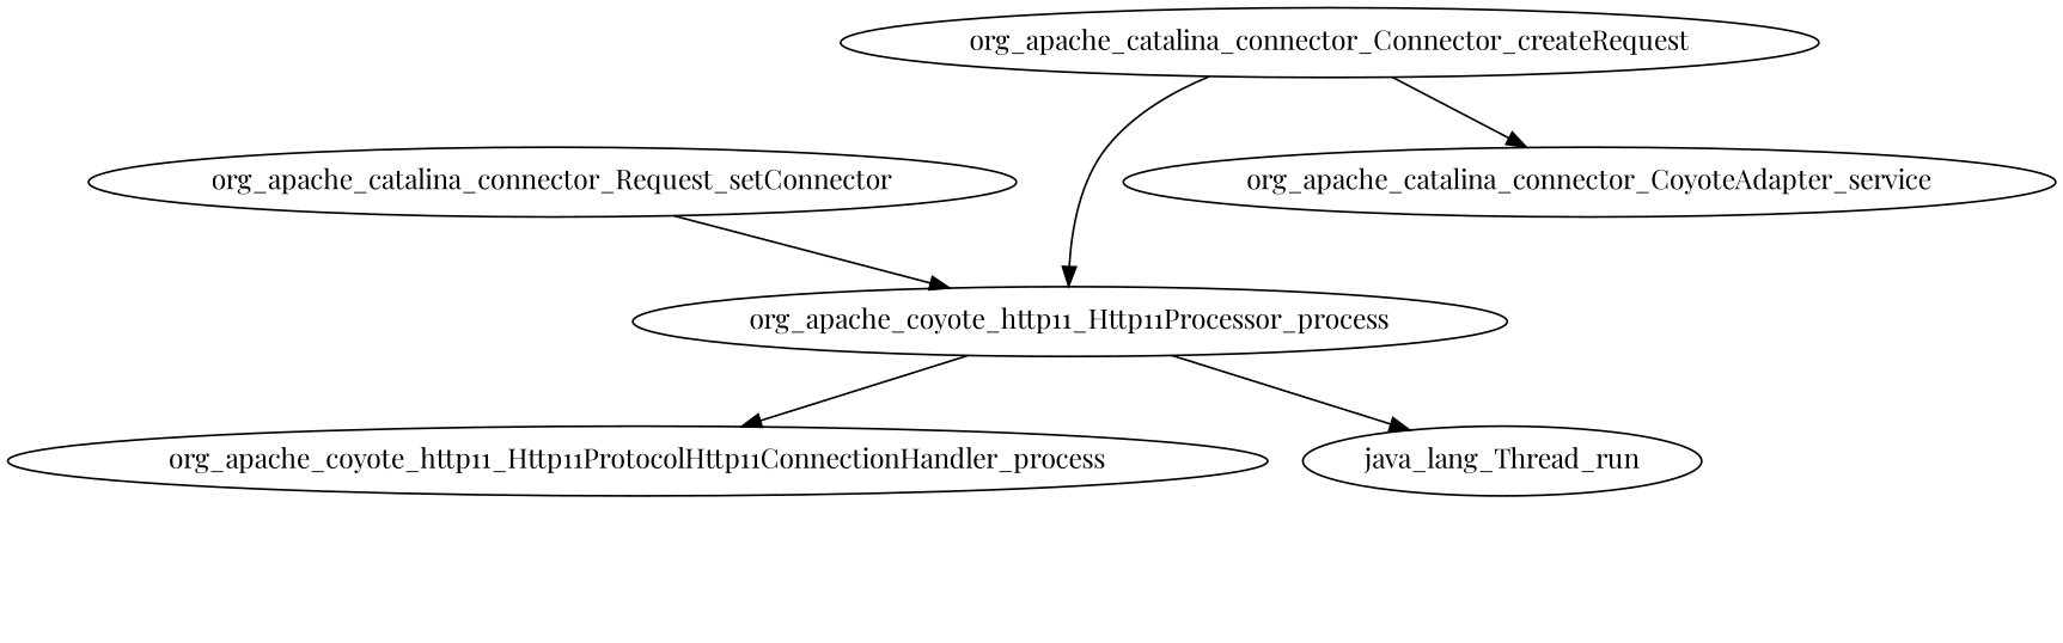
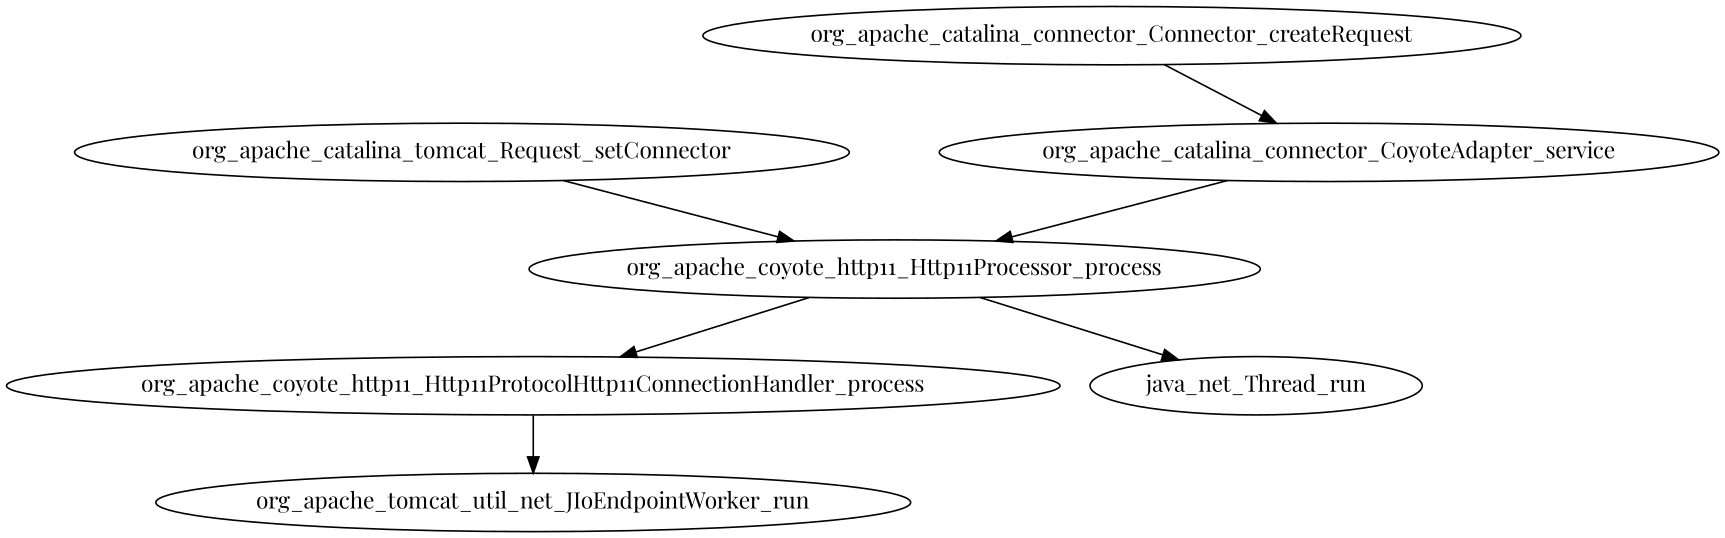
  digraph {
    fontname="Playfair Display"
    node [fontname="Playfair Display"]
    edge [fontname="Playfair Display"]
-   org_apache_catalina_connector_Request_setConnector
+   org_apache_catalina_connector_Request_setConnector [label=org_apache_catalina_tomcat_Request_setConnector]
    org_apache_coyote_http11_Http11Processor_process
    org_apache_catalina_connector_Connector_createRequest
    org_apache_catalina_connector_CoyoteAdapter_service
    org_apache_coyote_http11_Http11ProtocolHttp11ConnectionHandler_process
-   java_lang_Thread_run
+   java_lang_Thread_run [label=java_net_Thread_run]
+   org_apache_tomcat_util_net_JIoEndpointWorker_run
    org_apache_catalina_connector_Request_setConnector -> org_apache_coyote_http11_Http11Processor_process
    org_apache_coyote_http11_Http11Processor_process -> org_apache_coyote_http11_Http11ProtocolHttp11ConnectionHandler_process
    org_apache_coyote_http11_Http11Processor_process -> java_lang_Thread_run
    org_apache_catalina_connector_Connector_createRequest -> org_apache_catalina_connector_CoyoteAdapter_service
-   org_apache_catalina_connector_Connector_createRequest -> org_apache_coyote_http11_Http11Processor_process
+   org_apache_catalina_connector_CoyoteAdapter_service -> org_apache_coyote_http11_Http11Processor_process
+   org_apache_coyote_http11_Http11ProtocolHttp11ConnectionHandler_process -> org_apache_tomcat_util_net_JIoEndpointWorker_run
  }
